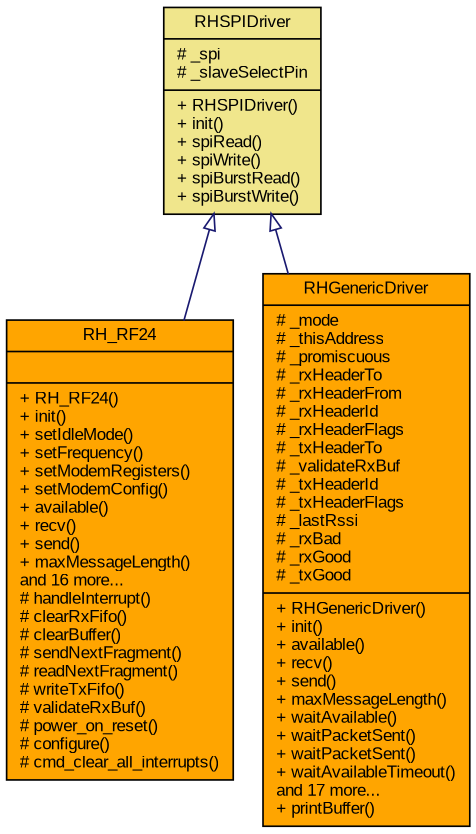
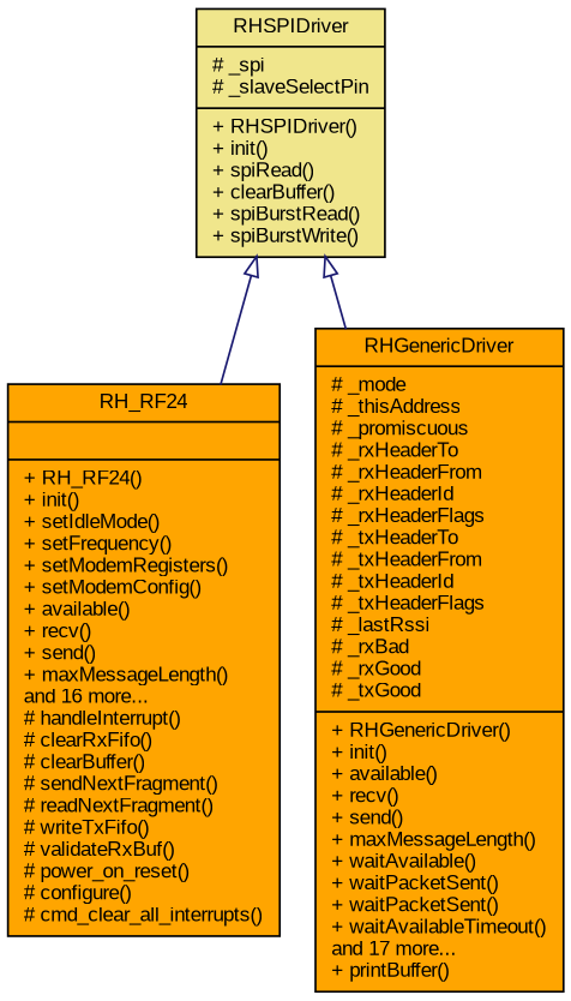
  digraph {
    fontname="Liberation Sans"
    node [color=black fillcolor=orange fontname="Liberation Sans" fontsize=10 shape=record style=filled]
    edge [arrowtail=onormal color=midnightblue dir=back fontname="Liberation Sans" fontsize=10 labelfontname=Helvetica labelfontsize=10 style=solid]
-   n1 [fillcolor=khaki fontcolor=black height=0.2 label="{RHSPIDriver\n|# _spi\l# _slaveSelectPin\l|+ RHSPIDriver()\l+ init()\l+ spiRead()\l+ spiWrite()\l+ spiBurstRead()\l+ spiBurstWrite()\l}" width=0.4]
+   n1 [fillcolor=khaki fontcolor=black height=0.2 label="{RHSPIDriver\n|# _spi\l# _slaveSelectPin\l|+ RHSPIDriver()\l+ init()\l+ spiRead()\l+ clearBuffer()\l+ spiBurstRead()\l+ spiBurstWrite()\l}" width=0.4]
    n2 [height=0.2 label="{RH_RF24\n||+ RH_RF24()\l+ init()\l+ setIdleMode()\l+ setFrequency()\l+ setModemRegisters()\l+ setModemConfig()\l+ available()\l+ recv()\l+ send()\l+ maxMessageLength()\land 16 more...\l# handleInterrupt()\l# clearRxFifo()\l# clearBuffer()\l# sendNextFragment()\l# readNextFragment()\l# writeTxFifo()\l# validateRxBuf()\l# power_on_reset()\l# configure()\l# cmd_clear_all_interrupts()\l}" width=0.4]
-   n3 [height=0.2 label="{RHGenericDriver\n|# _mode\l# _thisAddress\l# _promiscuous\l# _rxHeaderTo\l# _rxHeaderFrom\l# _rxHeaderId\l# _rxHeaderFlags\l# _txHeaderTo\l# _validateRxBuf\l# _txHeaderId\l# _txHeaderFlags\l# _lastRssi\l# _rxBad\l# _rxGood\l# _txGood\l|+ RHGenericDriver()\l+ init()\l+ available()\l+ recv()\l+ send()\l+ maxMessageLength()\l+ waitAvailable()\l+ waitPacketSent()\l+ waitPacketSent()\l+ waitAvailableTimeout()\land 17 more...\l+ printBuffer()\l}" width=0.4]
+   n3 [height=0.2 label="{RHGenericDriver\n|# _mode\l# _thisAddress\l# _promiscuous\l# _rxHeaderTo\l# _rxHeaderFrom\l# _rxHeaderId\l# _rxHeaderFlags\l# _txHeaderTo\l# _txHeaderFrom\l# _txHeaderId\l# _txHeaderFlags\l# _lastRssi\l# _rxBad\l# _rxGood\l# _txGood\l|+ RHGenericDriver()\l+ init()\l+ available()\l+ recv()\l+ send()\l+ maxMessageLength()\l+ waitAvailable()\l+ waitPacketSent()\l+ waitPacketSent()\l+ waitAvailableTimeout()\land 17 more...\l+ printBuffer()\l}" width=0.4]
    n1 -> n2
    n1 -> n3
  }
